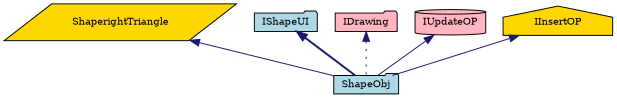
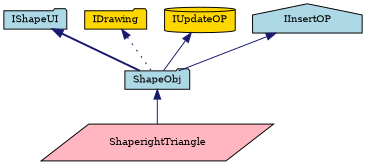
  digraph {
    fontname="DejaVu Serif"
    node [color=black fillcolor=lightpink fontname="DejaVu Serif" fontsize=10 shape=folder style=filled]
    edge [color=midnightblue dir=back fontname="DejaVu Serif" fontsize=10 labelfontname=Helvetica labelfontsize=10 style=solid]
-   n1 [fillcolor=gold fontcolor=black height=0.2 label=ShaperightTriangle shape=parallelogram width=0.4]
+   n1 [fontcolor=black height=0.2 label=ShaperightTriangle shape=parallelogram width=0.4]
    n2 [fillcolor=lightblue height=0.2 label=ShapeObj width=0.4]
    n3 [fillcolor=lightblue height=0.2 label=IShapeUI width=0.4]
-   n4 [height=0.2 label=IDrawing width=0.4]
-   n5 [height=0.2 label=IUpdateOP shape=cylinder width=0.4]
-   n6 [fillcolor=gold height=0.2 label=IInsertOP shape=house width=0.4]
-   n1 -> n2
+   n4 [fillcolor=gold height=0.2 label=IDrawing width=0.4]
+   n5 [fillcolor=gold height=0.2 label=IUpdateOP shape=cylinder width=0.4]
+   n6 [fillcolor=lightblue height=0.2 label=IInsertOP shape=house width=0.4]
+   n2 -> n1
    n3 -> n2 [style=bold]
    n4 -> n2 [style=dotted]
    n5 -> n2
    n6 -> n2
  }
